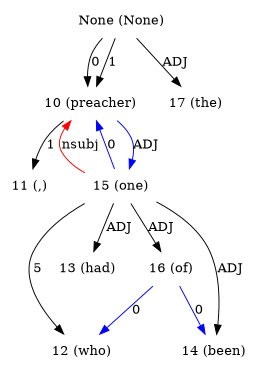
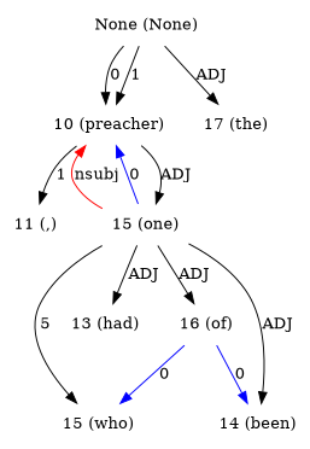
  digraph {
    node [shape=plaintext]
    edge [dir=forward]
    n1 [label="None (None)"]
    n2 [label="10 (preacher)"]
    n3 [label="17 (the)"]
    n4 [label="11 (,)"]
    n5 [label="15 (one)"]
-   n6 [label="12 (who)"]
+   n6 [label="15 (who)"]
    n7 [label="13 (had)"]
    n8 [label="14 (been)"]
    n9 [label="16 (of)"]
    n1 -> n2 [label=1]
    n1 -> n2 [label=0]
    n1 -> n3 [label=ADJ]
    n2 -> n4 [label=1]
-   n2 -> n5 [label=ADJ color=blue]
+   n2 -> n5 [label=ADJ]
    n5 -> n2 [color=red label=nsubj]
    n5 -> n2 [color=blue label=0]
    n5 -> n6 [label=5]
    n5 -> n7 [label=ADJ]
    n5 -> n8 [label=ADJ]
    n5 -> n9 [label=ADJ]
    n9 -> n6 [color=blue label=0]
    n9 -> n8 [color=blue label=0]
  }
